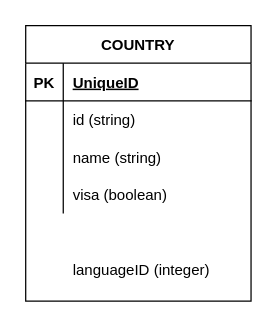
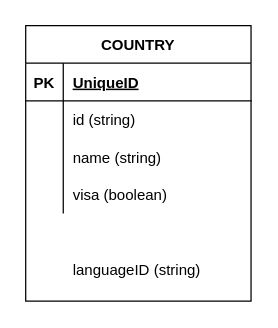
  <mxCell id="0" />
  <mxCell id="1" parent="0" />
  <mxCell id="2" value="COUNTRY" style="shape=table;startSize=30;container=1;collapsible=1;childLayout=tableLayout;fixedRows=1;rowLines=0;fontStyle=1;align=center;resizeLast=1;" vertex="1" parent="1"><mxGeometry x="20" y="20" width="180" height="220" as="geometry" /></mxCell>
  <mxCell id="3" value="" style="shape=partialRectangle;collapsible=0;dropTarget=0;pointerEvents=0;fillColor=none;top=0;left=0;bottom=1;right=0;points=[[0,0.5],[1,0.5]];portConstraint=eastwest;" vertex="1" parent="2"><mxGeometry y="30" width="180" height="30" as="geometry" /></mxCell>
  <mxCell id="4" value="PK" style="shape=partialRectangle;connectable=0;fillColor=none;top=0;left=0;bottom=0;right=0;fontStyle=1;overflow=hidden;" vertex="1" parent="3"><mxGeometry width="30" height="30" as="geometry" /></mxCell>
  <mxCell id="5" value="UniqueID" style="shape=partialRectangle;connectable=0;fillColor=none;top=0;left=0;bottom=0;right=0;align=left;spacingLeft=6;fontStyle=5;overflow=hidden;" vertex="1" parent="3"><mxGeometry x="30" width="150" height="30" as="geometry" /></mxCell>
  <mxCell id="6" value="" style="shape=partialRectangle;collapsible=0;dropTarget=0;pointerEvents=0;fillColor=none;top=0;left=0;bottom=0;right=0;points=[[0,0.5],[1,0.5]];portConstraint=eastwest;" vertex="1" parent="2"><mxGeometry y="60" width="180" height="30" as="geometry" /></mxCell>
  <mxCell id="7" value="" style="shape=partialRectangle;connectable=0;fillColor=none;top=0;left=0;bottom=0;right=0;editable=1;overflow=hidden;" vertex="1" parent="6"><mxGeometry width="30" height="30" as="geometry" /></mxCell>
  <mxCell id="8" value="id (string)" style="shape=partialRectangle;connectable=0;fillColor=none;top=0;left=0;bottom=0;right=0;align=left;spacingLeft=6;overflow=hidden;" vertex="1" parent="6"><mxGeometry x="30" width="150" height="30" as="geometry" /></mxCell>
  <mxCell id="9" value="" style="shape=partialRectangle;collapsible=0;dropTarget=0;pointerEvents=0;fillColor=none;top=0;left=0;bottom=0;right=0;points=[[0,0.5],[1,0.5]];portConstraint=eastwest;" vertex="1" parent="2"><mxGeometry y="90" width="180" height="30" as="geometry" /></mxCell>
  <mxCell id="10" value="" style="shape=partialRectangle;connectable=0;fillColor=none;top=0;left=0;bottom=0;right=0;editable=1;overflow=hidden;" vertex="1" parent="9"><mxGeometry width="30" height="30" as="geometry" /></mxCell>
  <mxCell id="11" value="name (string)" style="shape=partialRectangle;connectable=0;fillColor=none;top=0;left=0;bottom=0;right=0;align=left;spacingLeft=6;overflow=hidden;" vertex="1" parent="9"><mxGeometry x="30" width="150" height="30" as="geometry" /></mxCell>
  <mxCell id="12" value="" style="shape=partialRectangle;collapsible=0;dropTarget=0;pointerEvents=0;fillColor=none;top=0;left=0;bottom=0;right=0;points=[[0,0.5],[1,0.5]];portConstraint=eastwest;" vertex="1" parent="2"><mxGeometry y="120" width="180" height="30" as="geometry" /></mxCell>
  <mxCell id="13" value="" style="shape=partialRectangle;connectable=0;fillColor=none;top=0;left=0;bottom=0;right=0;editable=1;overflow=hidden;" vertex="1" parent="12"><mxGeometry width="30" height="30" as="geometry" /></mxCell>
  <mxCell id="14" value="visa (boolean)" style="shape=partialRectangle;connectable=0;fillColor=none;top=0;left=0;bottom=0;right=0;align=left;spacingLeft=6;overflow=hidden;" vertex="1" parent="12"><mxGeometry x="30" width="150" height="30" as="geometry" /></mxCell>
- <mxCell id="15" value="languageID (integer)" style="shape=partialRectangle;connectable=0;fillColor=none;top=0;left=0;bottom=0;right=0;align=left;spacingLeft=6;overflow=hidden;" vertex="1" parent="1"><mxGeometry x="50" y="200" width="150" height="30" as="geometry" /></mxCell>
+ <mxCell id="15" value="languageID (string)" style="shape=partialRectangle;connectable=0;fillColor=none;top=0;left=0;bottom=0;right=0;align=left;spacingLeft=6;overflow=hidden;" vertex="1" parent="1"><mxGeometry x="50" y="200" width="150" height="30" as="geometry" /></mxCell>
